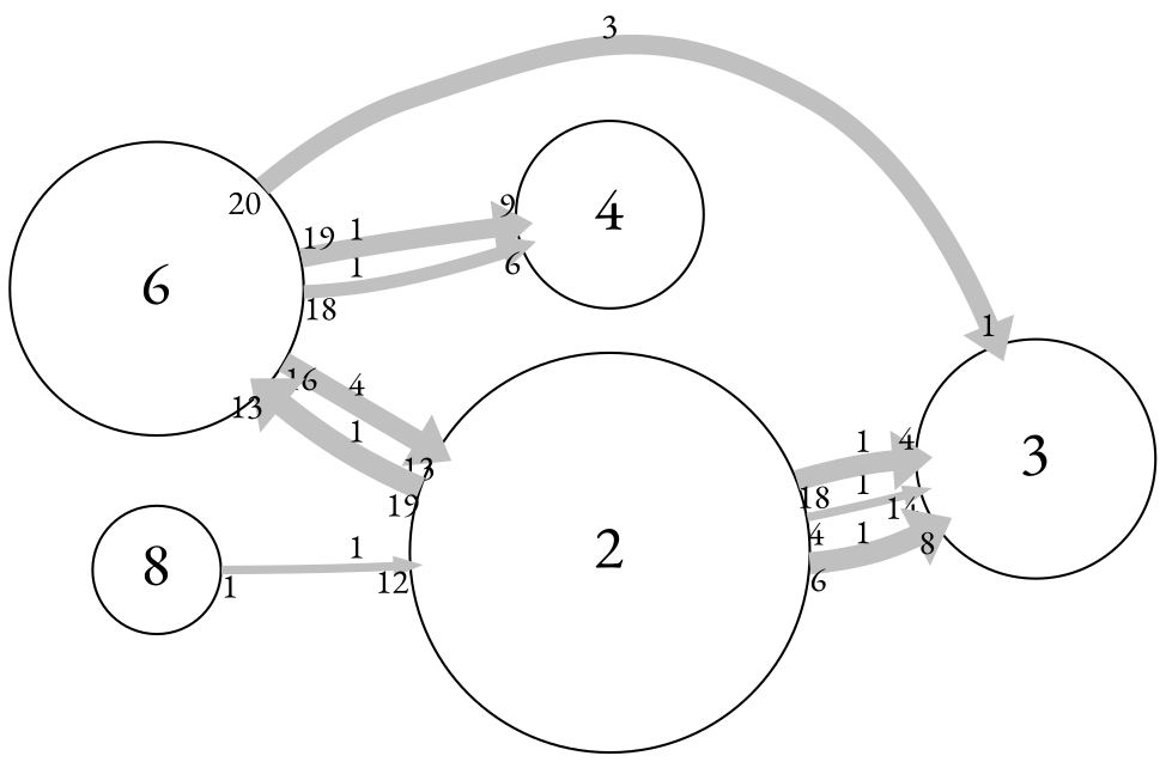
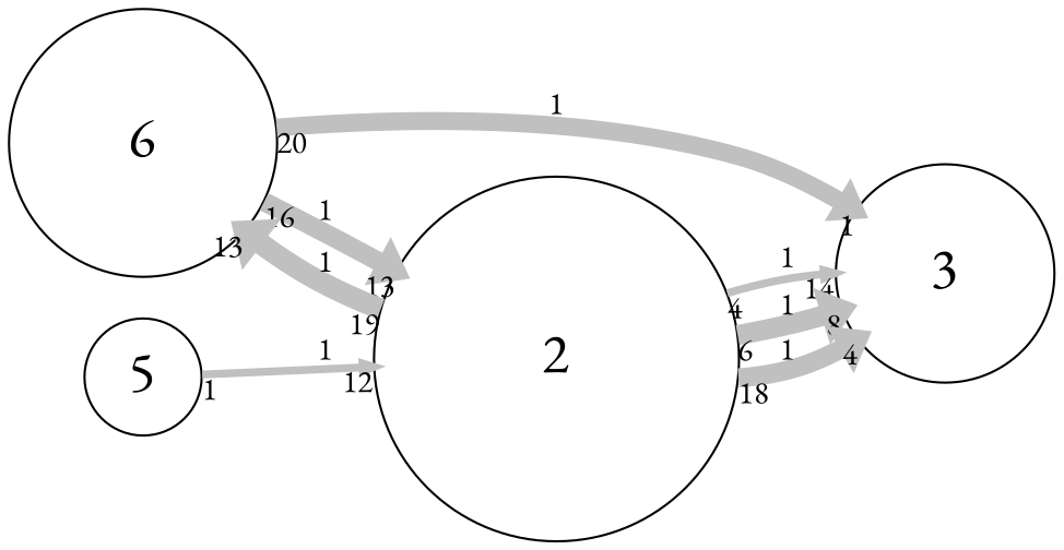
  digraph {
    fontname="EB Garamond"
    rankdir=LR
    scale=1
    splines=spline
    node [fontname="EB Garamond" fontsize=25 shape=circle]
    edge [arrowsize=0.5 capacity=1 color=grey fontname="EB Garamond" from_pd=17 headlabel=13 penwidth=8.5 pt=4 splines=true taillabel=18 to_pd=12]
    n1 [height=1.65 label=6 width=1.65]
    n2 [height=2.25 label=2 width=2.25]
    n3 [height=1.35 label=3 width=1.35]
-   n4 [height=1.05 label=4 width=1.05]
-   n5 [height=0.71693 label=8 width=0.71693]
-   n1 -> n2 [from_pd=15 label=4 taillabel=16]
-   n1 -> n3 [from_pd=19 headlabel=1 label=3 penwidth=8.0 pt=5 taillabel=20 to_pd=0]
-   n1 -> n4 [headlabel=6 label=1 penwidth=5.5 pt=10 to_pd=5]
-   n1 -> n4 [from_pd=18 headlabel=9 label=1 penwidth=8.0 pt=5 taillabel=19 to_pd=8]
+   n5 [height=0.71693 label=5 width=0.71693]
+   n1 -> n2 [from_pd=15 label=1 taillabel=16]
+   n1 -> n3 [from_pd=19 headlabel=1 label=1 penwidth=8.0 pt=5 taillabel=20 to_pd=0]
    n2 -> n1 [from_pd=18 label=1 penwidth=9.5 pt=2 taillabel=19]
    n2 -> n3 [from_pd=3 headlabel=14 label=1 penwidth=3.5 pt=14 taillabel=4 to_pd=13]
    n2 -> n3 [from_pd=5 headlabel=8 label=1 penwidth=9.0 pt=3 taillabel=6 to_pd=7]
    n2 -> n3 [headlabel=4 label=1 to_pd=3]
    n5 -> n2 [from_pd=0 headlabel=12 label=1 penwidth=3.5 pt=14 taillabel=1 to_pd=11]
  }
